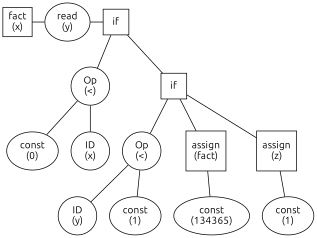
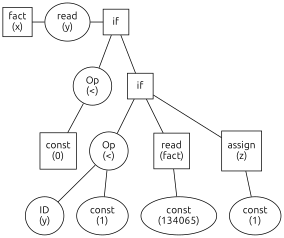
  graph {
    fontname=Ubuntu
    node [fontname=Ubuntu]
    edge [fontname=Ubuntu]
    n1 [label="fact\n(x)" shape=square]
    n2 [label="read\n(y)" shape=ellipse]
    n3 [label=if shape=square]
    n4 [label="Op\n(<)"]
    n5 [label=if shape=square]
-   n6 [label="const\n(0)"]
-   n7 [label="ID\n(x)"]
+   n6 [label="const\n(0)" shape=square]
    n8 [label="Op\n(<)"]
-   n9 [label="assign\n(fact)" shape=square]
+   n9 [label="read\n(fact)" shape=square]
    n10 [label="assign\n(z)" shape=square]
    n11 [label="ID\n(y)"]
    n12 [label="const\n(1)"]
-   n13 [label="const\n(134365)"]
+   n13 [label="const\n(134065)"]
    n14 [label="const\n(1)"]
    n1 -- n2 [constraint=false]
    n2 -- n3 [constraint=false]
    n3 -- n4
    n3 -- n5
    n4 -- n6
-   n4 -- n7
    n5 -- n8
    n5 -- n9
    n5 -- n10
    n8 -- n11
    n8 -- n12
    n9 -- n13
    n10 -- n14
  }
